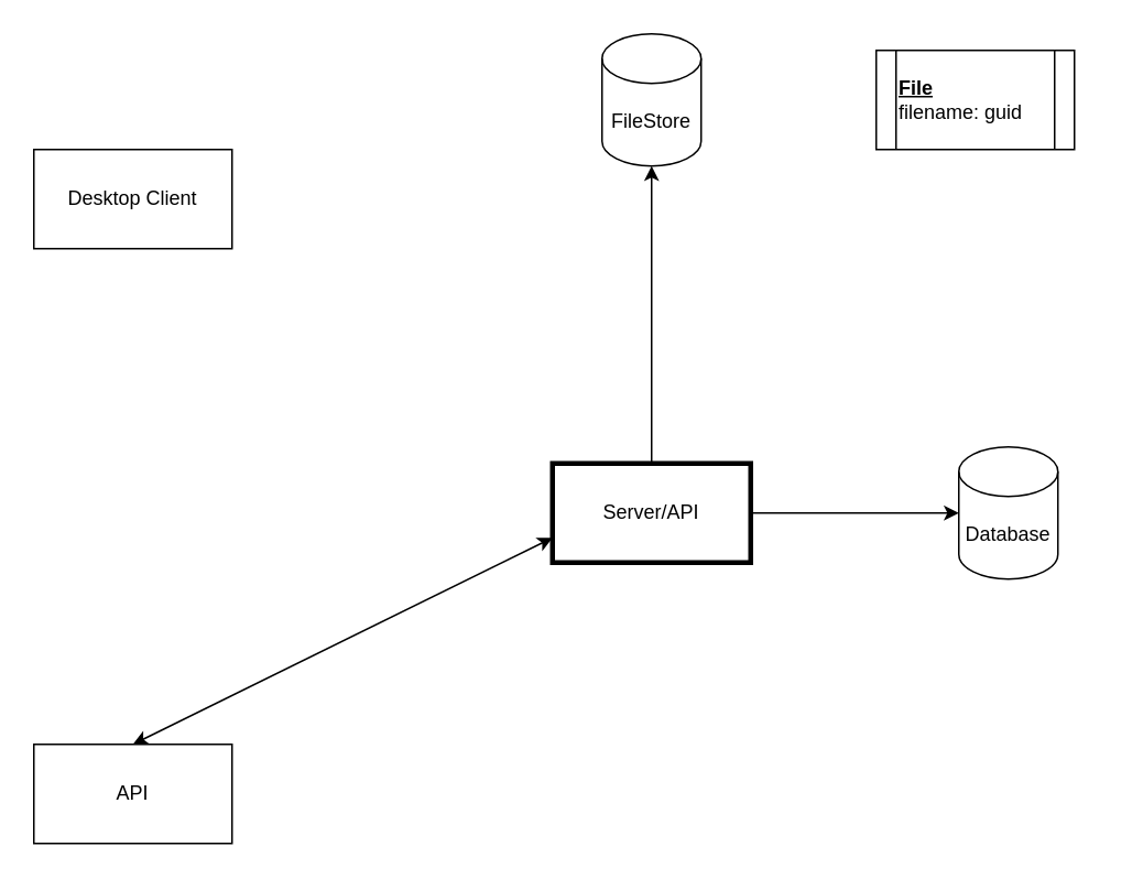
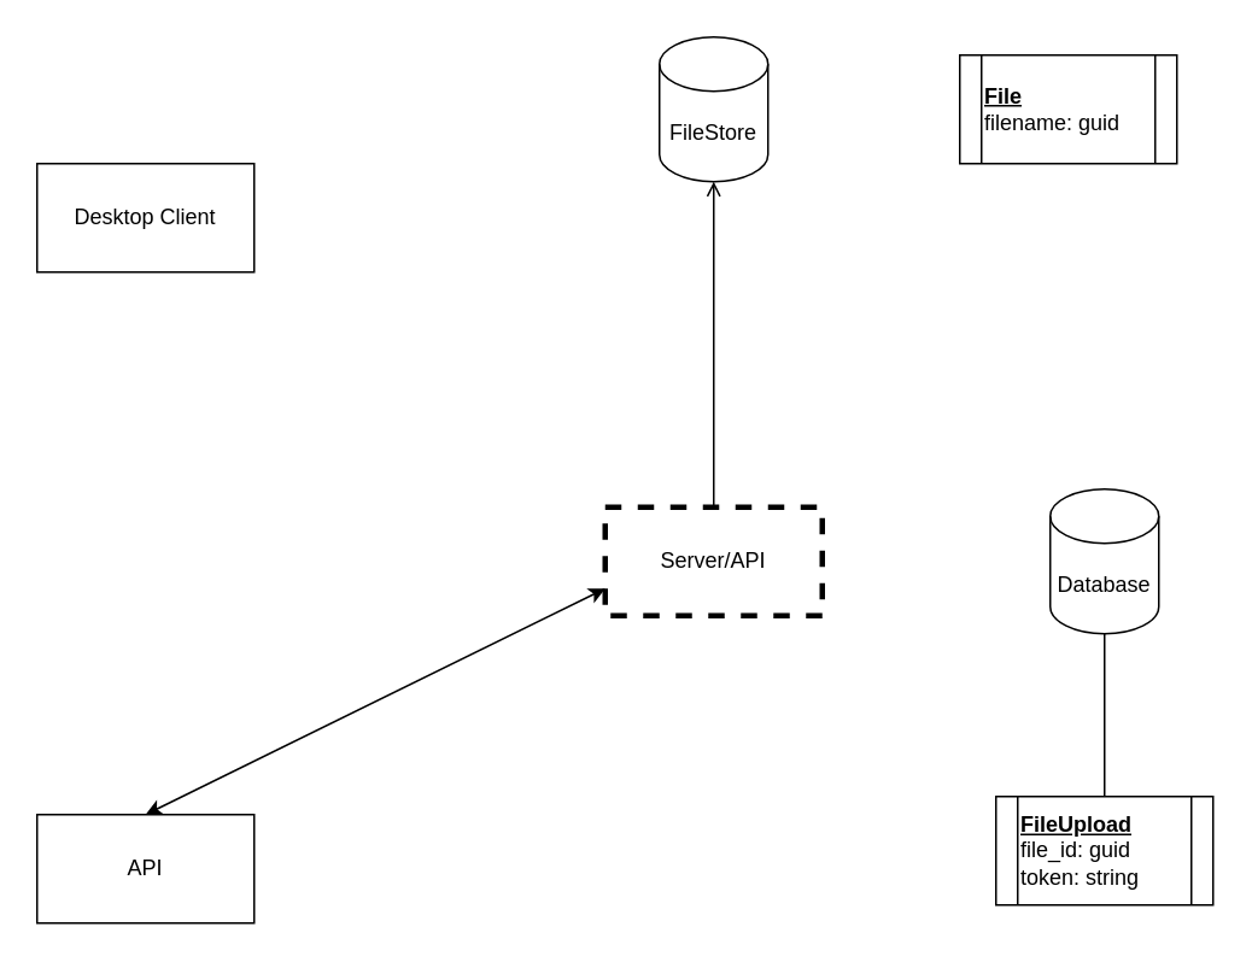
  <mxCell id="0" />
  <mxCell id="1" parent="0" />
- <mxCell id="2" style="edgeStyle=none;html=1;entryX=0;entryY=0.5;entryDx=0;entryDy=0;entryPerimeter=0;" edge="1" parent="1" source="4" target="6"><mxGeometry relative="1" as="geometry" /></mxCell>
- <mxCell id="3" style="edgeStyle=none;html=1;startArrow=none;startFill=0;" edge="1" parent="1" source="4" target="10"><mxGeometry relative="1" as="geometry" /></mxCell>
- <mxCell id="4" value="Server/API" style="rounded=0;whiteSpace=wrap;html=1;strokeColor=default;strokeWidth=3;" vertex="1" parent="1"><mxGeometry x="334" y="280" width="120" height="60" as="geometry" /></mxCell>
+ <mxCell id="3" style="edgeStyle=none;html=1;startArrow=none;startFill=0;endArrow=open;" edge="1" parent="1" source="4" target="10"><mxGeometry relative="1" as="geometry" /></mxCell>
+ <mxCell id="4" value="Server/API" style="rounded=0;whiteSpace=wrap;html=1;strokeColor=default;strokeWidth=3;dashed=1;" vertex="1" parent="1"><mxGeometry x="334" y="280" width="120" height="60" as="geometry" /></mxCell>
+ <mxCell id="5" style="edgeStyle=none;html=1;entryX=0.5;entryY=0;entryDx=0;entryDy=0;startArrow=none;startFill=0;endArrow=none;endFill=0;" edge="1" parent="1" source="6" target="11"><mxGeometry relative="1" as="geometry" /></mxCell>
  <mxCell id="6" value="Database" style="shape=cylinder3;whiteSpace=wrap;html=1;boundedLbl=1;backgroundOutline=1;size=15;" vertex="1" parent="1"><mxGeometry x="580" y="270" width="60" height="80" as="geometry" /></mxCell>
  <mxCell id="7" value="Desktop Client" style="rounded=0;whiteSpace=wrap;html=1;strokeColor=default;strokeWidth=1;" vertex="1" parent="1"><mxGeometry x="20" y="90" width="120" height="60" as="geometry" /></mxCell>
  <mxCell id="8" style="edgeStyle=none;html=1;entryX=0;entryY=0.75;entryDx=0;entryDy=0;startArrow=classic;startFill=1;exitX=0.5;exitY=0;exitDx=0;exitDy=0;" edge="1" parent="1" source="9" target="4"><mxGeometry relative="1" as="geometry"><mxPoint x="320" y="120" as="targetPoint" /></mxGeometry></mxCell>
  <mxCell id="9" value="API" style="rounded=0;whiteSpace=wrap;html=1;strokeColor=default;strokeWidth=1;" vertex="1" parent="1"><mxGeometry x="20" y="450" width="120" height="60" as="geometry" /></mxCell>
  <mxCell id="10" value="FileStore" style="shape=cylinder3;whiteSpace=wrap;html=1;boundedLbl=1;backgroundOutline=1;size=15;strokeColor=default;strokeWidth=1;" vertex="1" parent="1"><mxGeometry x="364" y="20" width="60" height="80" as="geometry" /></mxCell>
+ <mxCell id="11" value="&lt;u&gt;&lt;b&gt;FileUpload&lt;/b&gt;&lt;br&gt;&lt;/u&gt;file_id: guid&lt;br&gt;token: string" style="shape=process;whiteSpace=wrap;html=1;backgroundOutline=1;strokeColor=default;strokeWidth=1;align=left;" vertex="1" parent="1"><mxGeometry x="550" y="440" width="120" height="60" as="geometry" /></mxCell>
  <mxCell id="12" value="&lt;u style=&quot;font-weight: bold;&quot;&gt;File&lt;/u&gt;&lt;br&gt;filename: guid" style="shape=process;whiteSpace=wrap;html=1;backgroundOutline=1;strokeColor=default;strokeWidth=1;align=left;" vertex="1" parent="1"><mxGeometry x="530" y="30" width="120" height="60" as="geometry" /></mxCell>
